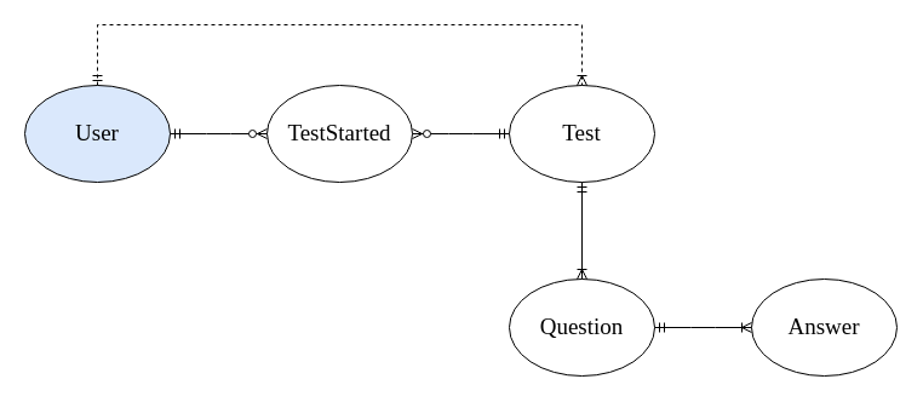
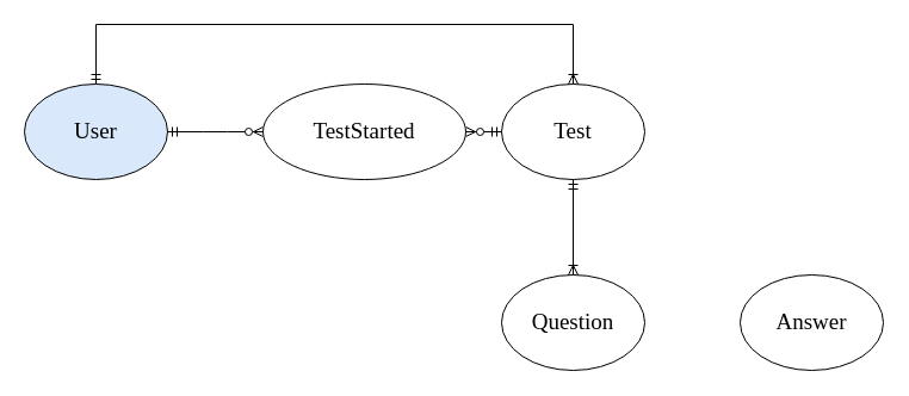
  <mxCell id="0" />
  <mxCell id="1" parent="0" />
  <mxCell id="2" value="Test" style="ellipse;whiteSpace=wrap;html=1;fontFamily=Times New Roman;fontSize=19;" vertex="1" parent="1"><mxGeometry x="420" y="70" width="120" height="80" as="geometry" /></mxCell>
  <mxCell id="3" value="User" style="ellipse;whiteSpace=wrap;html=1;fontFamily=Times New Roman;fontSize=19;fillColor=#dae8fc;" vertex="1" parent="1"><mxGeometry x="20" y="70" width="120" height="80" as="geometry" /></mxCell>
  <mxCell id="4" value="Question" style="ellipse;whiteSpace=wrap;html=1;fontFamily=Times New Roman;fontSize=19;" vertex="1" parent="1"><mxGeometry x="420" y="230" width="120" height="80" as="geometry" /></mxCell>
  <mxCell id="5" value="Answer" style="ellipse;whiteSpace=wrap;html=1;fontFamily=Times New Roman;fontSize=19;" vertex="1" parent="1"><mxGeometry x="620" y="230" width="120" height="80" as="geometry" /></mxCell>
  <mxCell id="6" value="" style="fontSize=12;html=1;endArrow=ERoneToMany;startArrow=ERmandOne;rounded=0;fontFamily=Times New Roman;exitX=0.5;exitY=1;exitDx=0;exitDy=0;entryX=0.5;entryY=0;entryDx=0;entryDy=0;" edge="1" parent="1" source="2" target="4"><mxGeometry width="100" height="100" relative="1" as="geometry"><mxPoint x="320" y="180" as="sourcePoint" /><mxPoint x="320" y="230" as="targetPoint" /></mxGeometry></mxCell>
- <mxCell id="7" value="" style="edgeStyle=entityRelationEdgeStyle;fontSize=12;html=1;endArrow=ERoneToMany;startArrow=ERmandOne;rounded=0;fontFamily=Times New Roman;entryX=0;entryY=0.5;entryDx=0;entryDy=0;exitX=1;exitY=0.5;exitDx=0;exitDy=0;" edge="1" parent="1" source="4" target="5"><mxGeometry width="100" height="100" relative="1" as="geometry"><mxPoint x="340" y="380" as="sourcePoint" /><mxPoint x="440" y="280" as="targetPoint" /></mxGeometry></mxCell>
- <mxCell id="8" value="TestStarted" style="ellipse;whiteSpace=wrap;html=1;fontFamily=Times New Roman;fontSize=19;" vertex="1" parent="1"><mxGeometry x="220" y="70" width="120" height="80" as="geometry" /></mxCell>
+ <mxCell id="8" value="TestStarted" style="ellipse;whiteSpace=wrap;html=1;fontFamily=Times New Roman;fontSize=19;" vertex="1" parent="1"><mxGeometry x="220" y="70" width="170" height="80" as="geometry" /></mxCell>
  <mxCell id="9" value="" style="edgeStyle=entityRelationEdgeStyle;fontSize=12;html=1;endArrow=ERzeroToMany;startArrow=ERmandOne;rounded=0;fontFamily=Times New Roman;exitX=1;exitY=0.5;exitDx=0;exitDy=0;entryX=0;entryY=0.5;entryDx=0;entryDy=0;" edge="1" parent="1" source="3" target="8"><mxGeometry width="100" height="100" relative="1" as="geometry"><mxPoint x="170" y="230" as="sourcePoint" /><mxPoint x="440" y="280" as="targetPoint" /></mxGeometry></mxCell>
  <mxCell id="10" value="" style="edgeStyle=entityRelationEdgeStyle;fontSize=12;html=1;endArrow=ERzeroToMany;startArrow=ERmandOne;rounded=0;fontFamily=Times New Roman;exitX=0;exitY=0.5;exitDx=0;exitDy=0;" edge="1" parent="1" source="2" target="8"><mxGeometry width="100" height="100" relative="1" as="geometry"><mxPoint x="290" y="210" as="sourcePoint" /><mxPoint x="370" y="210" as="targetPoint" /></mxGeometry></mxCell>
- <mxCell id="11" value="" style="edgeStyle=orthogonalEdgeStyle;fontSize=12;html=1;endArrow=ERoneToMany;startArrow=ERmandOne;rounded=0;fontFamily=Times New Roman;exitX=0.5;exitY=0;exitDx=0;exitDy=0;entryX=0.5;entryY=0;entryDx=0;entryDy=0;elbow=vertical;dashed=1;" edge="1" parent="1" source="3" target="2"><mxGeometry width="100" height="100" relative="1" as="geometry"><mxPoint x="170" y="190" as="sourcePoint" /><mxPoint x="270" y="90" as="targetPoint" /><Array as="points"><mxPoint x="80" y="20" /><mxPoint x="480" y="20" /></Array></mxGeometry></mxCell>
+ <mxCell id="11" value="" style="edgeStyle=orthogonalEdgeStyle;fontSize=12;html=1;endArrow=ERoneToMany;startArrow=ERmandOne;rounded=0;fontFamily=Times New Roman;exitX=0.5;exitY=0;exitDx=0;exitDy=0;entryX=0.5;entryY=0;entryDx=0;entryDy=0;elbow=vertical;" edge="1" parent="1" source="3" target="2"><mxGeometry width="100" height="100" relative="1" as="geometry"><mxPoint x="170" y="190" as="sourcePoint" /><mxPoint x="270" y="90" as="targetPoint" /><Array as="points"><mxPoint x="80" y="20" /><mxPoint x="480" y="20" /></Array></mxGeometry></mxCell>
